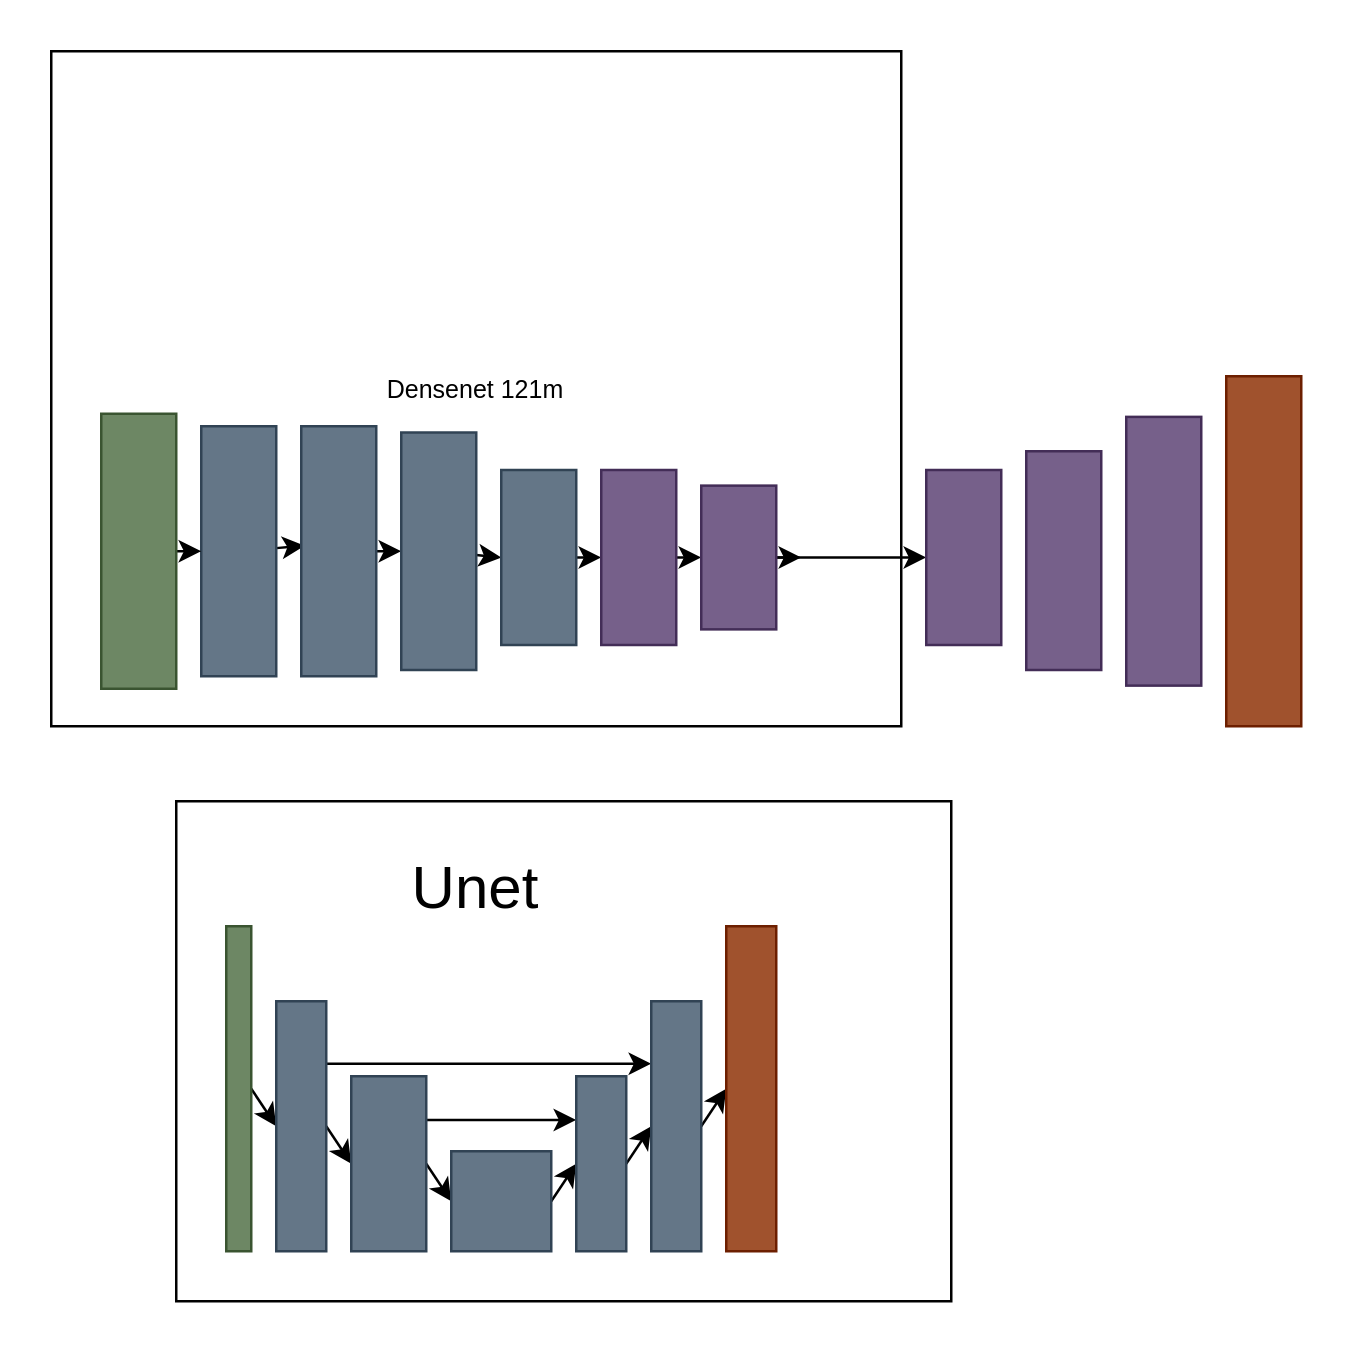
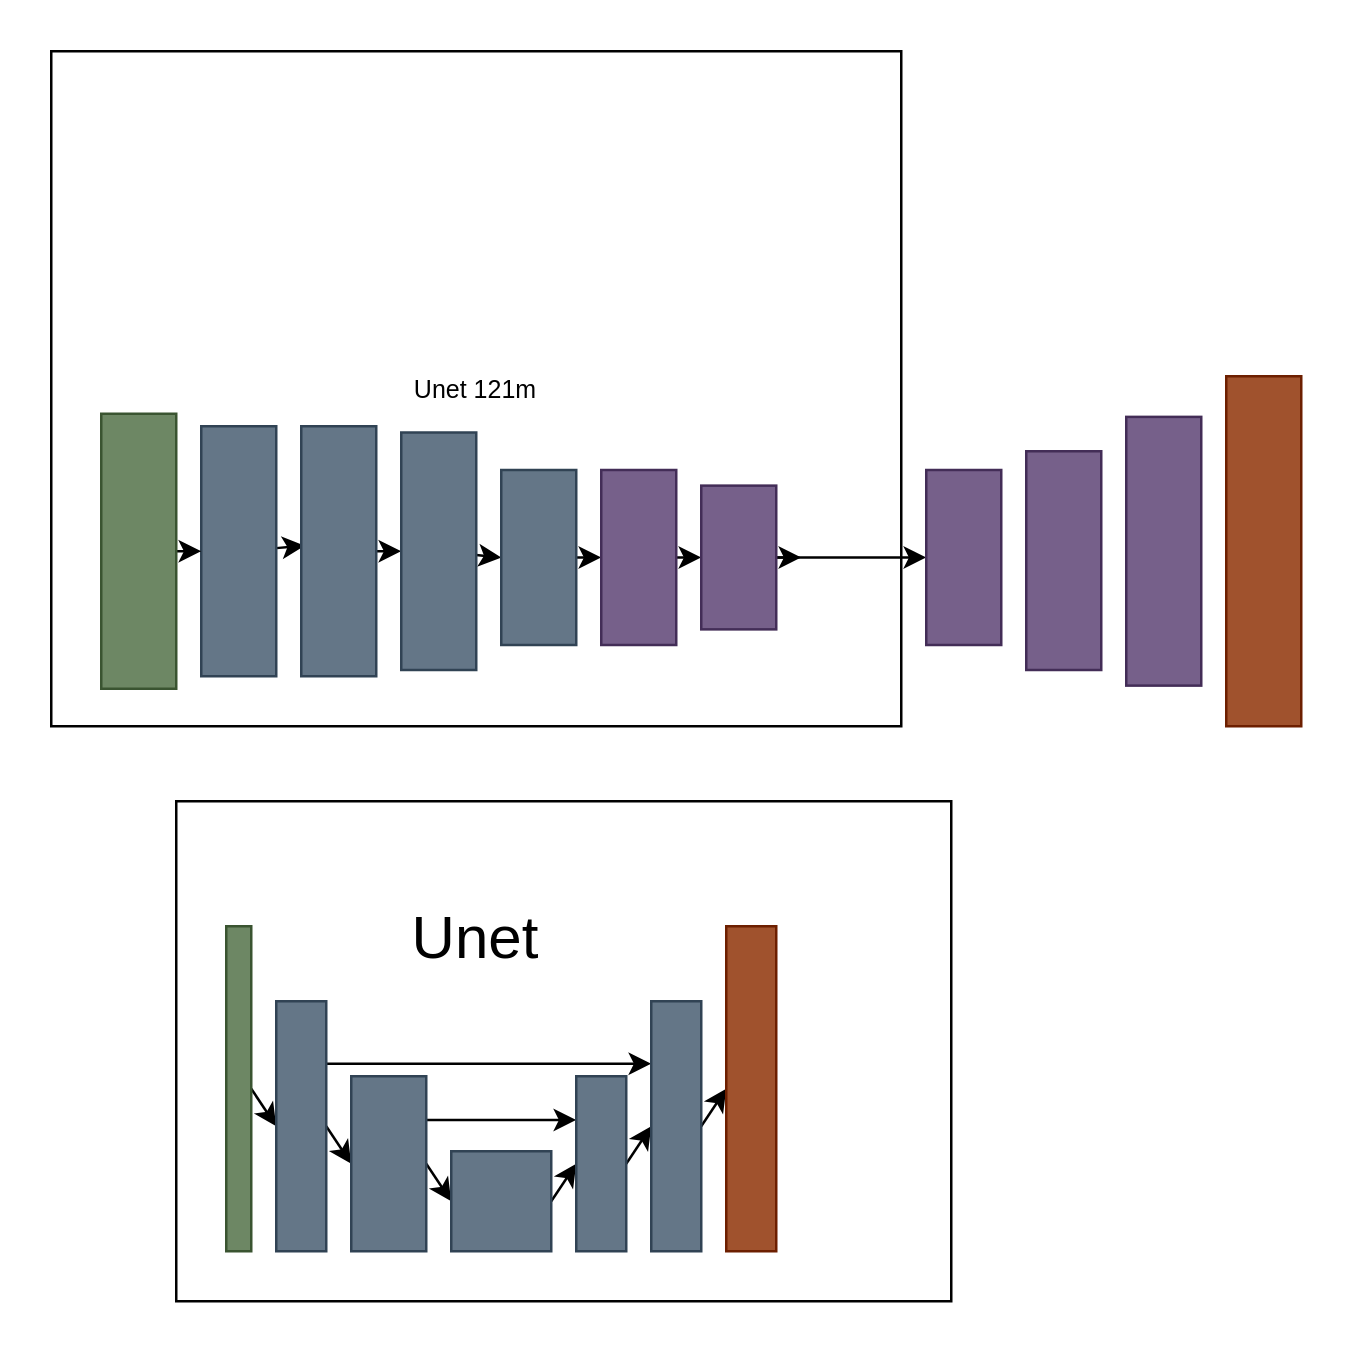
  <mxCell id="0" />
  <mxCell id="1" parent="0" />
- <mxCell id="2" value="&lt;font size=&quot;1&quot;&gt;Densenet 121m&lt;/font&gt;" style="rounded=0;whiteSpace=wrap;html=1;" vertex="1" parent="1"><mxGeometry x="20" y="20" width="340" height="270" as="geometry" /></mxCell>
+ <mxCell id="2" value="&lt;font size=&quot;1&quot;&gt;Unet 121m&lt;/font&gt;" style="rounded=0;whiteSpace=wrap;html=1;" vertex="1" parent="1"><mxGeometry x="20" y="20" width="340" height="270" as="geometry" /></mxCell>
  <mxCell id="3" style="edgeStyle=none;html=1;entryX=0.047;entryY=0.478;entryDx=0;entryDy=0;entryPerimeter=0;fontSize=24;" edge="1" parent="1" source="4" target="6"><mxGeometry relative="1" as="geometry" /></mxCell>
  <mxCell id="4" value="" style="rounded=0;whiteSpace=wrap;html=1;fontSize=24;fillColor=#647687;fontColor=#ffffff;strokeColor=#314354;" vertex="1" parent="1"><mxGeometry x="80" y="170" width="30" height="100" as="geometry" /></mxCell>
  <mxCell id="5" style="edgeStyle=none;html=1;entryX=0;entryY=0.5;entryDx=0;entryDy=0;fontSize=24;" edge="1" parent="1" source="6" target="8"><mxGeometry relative="1" as="geometry" /></mxCell>
  <mxCell id="6" value="" style="rounded=0;whiteSpace=wrap;html=1;fontSize=24;fillColor=#647687;fontColor=#ffffff;strokeColor=#314354;" vertex="1" parent="1"><mxGeometry x="120" y="170" width="30" height="100" as="geometry" /></mxCell>
  <mxCell id="7" style="edgeStyle=none;html=1;entryX=0;entryY=0.5;entryDx=0;entryDy=0;fontSize=24;" edge="1" parent="1" source="8" target="12"><mxGeometry relative="1" as="geometry" /></mxCell>
  <mxCell id="8" value="" style="rounded=0;whiteSpace=wrap;html=1;fontSize=24;fillColor=#647687;fontColor=#ffffff;strokeColor=#314354;" vertex="1" parent="1"><mxGeometry x="160" y="172.5" width="30" height="95" as="geometry" /></mxCell>
  <mxCell id="9" style="edgeStyle=none;html=1;entryX=0;entryY=0.5;entryDx=0;entryDy=0;fontSize=24;" edge="1" parent="1" source="10" target="4"><mxGeometry relative="1" as="geometry" /></mxCell>
  <mxCell id="10" value="" style="rounded=0;whiteSpace=wrap;html=1;fontSize=24;fillColor=#6d8764;fontColor=#ffffff;strokeColor=#3A5431;" vertex="1" parent="1"><mxGeometry x="40" y="165" width="30" height="110" as="geometry" /></mxCell>
  <mxCell id="11" style="edgeStyle=none;html=1;entryX=0;entryY=0.5;entryDx=0;entryDy=0;fontSize=24;" edge="1" parent="1" source="12" target="14"><mxGeometry relative="1" as="geometry" /></mxCell>
  <mxCell id="12" value="" style="rounded=0;whiteSpace=wrap;html=1;fontSize=24;fillColor=#647687;fontColor=#ffffff;strokeColor=#314354;" vertex="1" parent="1"><mxGeometry x="200" y="187.5" width="30" height="70" as="geometry" /></mxCell>
  <mxCell id="13" style="edgeStyle=none;html=1;entryX=0;entryY=0.5;entryDx=0;entryDy=0;fontSize=24;" edge="1" parent="1" source="14" target="17"><mxGeometry relative="1" as="geometry" /></mxCell>
  <mxCell id="14" value="" style="rounded=0;whiteSpace=wrap;html=1;fontSize=24;fillColor=#76608a;fontColor=#ffffff;strokeColor=#432D57;" vertex="1" parent="1"><mxGeometry x="240" y="187.5" width="30" height="70" as="geometry" /></mxCell>
  <mxCell id="15" style="edgeStyle=none;html=1;entryX=0;entryY=0.5;entryDx=0;entryDy=0;fontSize=24;" edge="1" parent="1" source="17"><mxGeometry relative="1" as="geometry"><mxPoint x="320" y="222.5" as="targetPoint" /></mxGeometry></mxCell>
  <mxCell id="16" style="edgeStyle=none;html=1;fontSize=24;" edge="1" parent="1" source="17"><mxGeometry relative="1" as="geometry"><mxPoint x="370" y="222.5" as="targetPoint" /></mxGeometry></mxCell>
  <mxCell id="17" value="" style="rounded=0;whiteSpace=wrap;html=1;fontSize=24;fillColor=#76608a;fontColor=#ffffff;strokeColor=#432D57;" vertex="1" parent="1"><mxGeometry x="280" y="193.75" width="30" height="57.5" as="geometry" /></mxCell>
  <mxCell id="18" value="" style="rounded=0;whiteSpace=wrap;html=1;fontSize=24;" vertex="1" parent="1"><mxGeometry x="70" y="320" width="310" height="200" as="geometry" /></mxCell>
- <mxCell id="19" value="Unet" style="text;html=1;strokeColor=none;fillColor=none;align=center;verticalAlign=middle;whiteSpace=wrap;rounded=0;fontSize=24;" vertex="1" parent="1"><mxGeometry x="160" y="340" width="60" height="30" as="geometry" /></mxCell>
+ <mxCell id="19" value="Unet" style="text;html=1;strokeColor=none;fillColor=none;align=center;verticalAlign=middle;whiteSpace=wrap;rounded=0;fontSize=24;" vertex="1" parent="1"><mxGeometry x="160" y="360" width="60" height="30" as="geometry" /></mxCell>
  <mxCell id="20" style="edgeStyle=none;html=1;exitX=1;exitY=0.5;exitDx=0;exitDy=0;entryX=0;entryY=0.5;entryDx=0;entryDy=0;fontSize=24;" edge="1" parent="1" source="21" target="24"><mxGeometry relative="1" as="geometry" /></mxCell>
  <mxCell id="21" value="" style="rounded=0;whiteSpace=wrap;html=1;fontSize=24;fillColor=#6d8764;fontColor=#ffffff;strokeColor=#3A5431;" vertex="1" parent="1"><mxGeometry x="90" y="370" width="10" height="130" as="geometry" /></mxCell>
  <mxCell id="22" style="edgeStyle=none;html=1;exitX=1;exitY=0.25;exitDx=0;exitDy=0;entryX=0;entryY=0.25;entryDx=0;entryDy=0;fontSize=24;" edge="1" parent="1" source="24" target="33"><mxGeometry relative="1" as="geometry" /></mxCell>
  <mxCell id="23" style="edgeStyle=none;html=1;exitX=1;exitY=0.5;exitDx=0;exitDy=0;entryX=0;entryY=0.5;entryDx=0;entryDy=0;fontSize=24;" edge="1" parent="1" source="24" target="27"><mxGeometry relative="1" as="geometry" /></mxCell>
  <mxCell id="24" value="" style="rounded=0;whiteSpace=wrap;html=1;fontSize=24;fillColor=#647687;fontColor=#ffffff;strokeColor=#314354;" vertex="1" parent="1"><mxGeometry x="110" y="400" width="20" height="100" as="geometry" /></mxCell>
  <mxCell id="25" style="edgeStyle=none;html=1;exitX=1;exitY=0.25;exitDx=0;exitDy=0;entryX=0;entryY=0.25;entryDx=0;entryDy=0;fontSize=24;" edge="1" parent="1" source="27" target="31"><mxGeometry relative="1" as="geometry" /></mxCell>
  <mxCell id="26" style="edgeStyle=none;html=1;exitX=1;exitY=0.5;exitDx=0;exitDy=0;entryX=0;entryY=0.5;entryDx=0;entryDy=0;fontSize=24;" edge="1" parent="1" source="27" target="29"><mxGeometry relative="1" as="geometry" /></mxCell>
  <mxCell id="27" value="" style="rounded=0;whiteSpace=wrap;html=1;fontSize=24;fillColor=#647687;fontColor=#ffffff;strokeColor=#314354;" vertex="1" parent="1"><mxGeometry x="140" y="430" width="30" height="70" as="geometry" /></mxCell>
  <mxCell id="28" style="edgeStyle=none;html=1;exitX=1;exitY=0.5;exitDx=0;exitDy=0;entryX=0;entryY=0.5;entryDx=0;entryDy=0;fontSize=24;" edge="1" parent="1" source="29" target="31"><mxGeometry relative="1" as="geometry" /></mxCell>
  <mxCell id="29" value="" style="rounded=0;whiteSpace=wrap;html=1;fontSize=24;fillColor=#647687;fontColor=#ffffff;strokeColor=#314354;" vertex="1" parent="1"><mxGeometry x="180" y="460" width="40" height="40" as="geometry" /></mxCell>
  <mxCell id="30" style="edgeStyle=none;html=1;exitX=1;exitY=0.5;exitDx=0;exitDy=0;entryX=0;entryY=0.5;entryDx=0;entryDy=0;fontSize=24;" edge="1" parent="1" source="31" target="33"><mxGeometry relative="1" as="geometry" /></mxCell>
  <mxCell id="31" value="" style="rounded=0;whiteSpace=wrap;html=1;fontSize=24;fillColor=#647687;fontColor=#ffffff;strokeColor=#314354;" vertex="1" parent="1"><mxGeometry x="230" y="430" width="20" height="70" as="geometry" /></mxCell>
  <mxCell id="32" style="edgeStyle=none;html=1;exitX=1;exitY=0.5;exitDx=0;exitDy=0;entryX=0;entryY=0.5;entryDx=0;entryDy=0;fontSize=24;" edge="1" parent="1" source="33" target="34"><mxGeometry relative="1" as="geometry" /></mxCell>
  <mxCell id="33" value="" style="rounded=0;whiteSpace=wrap;html=1;fontSize=24;fillColor=#647687;fontColor=#ffffff;strokeColor=#314354;" vertex="1" parent="1"><mxGeometry x="260" y="400" width="20" height="100" as="geometry" /></mxCell>
  <mxCell id="34" value="" style="rounded=0;whiteSpace=wrap;html=1;fontSize=24;fillColor=#a0522d;fontColor=#ffffff;strokeColor=#6D1F00;" vertex="1" parent="1"><mxGeometry x="290" y="370" width="20" height="130" as="geometry" /></mxCell>
  <mxCell id="35" value="" style="rounded=0;whiteSpace=wrap;html=1;fontSize=24;fillColor=#76608a;fontColor=#ffffff;strokeColor=#432D57;" vertex="1" parent="1"><mxGeometry x="370" y="187.5" width="30" height="70" as="geometry" /></mxCell>
  <mxCell id="36" value="" style="rounded=0;whiteSpace=wrap;html=1;fontSize=24;fillColor=#76608a;fontColor=#ffffff;strokeColor=#432D57;" vertex="1" parent="1"><mxGeometry x="410" y="180" width="30" height="87.5" as="geometry" /></mxCell>
  <mxCell id="37" value="" style="rounded=0;whiteSpace=wrap;html=1;fontSize=24;fillColor=#76608a;fontColor=#ffffff;strokeColor=#432D57;" vertex="1" parent="1"><mxGeometry x="450" y="166.25" width="30" height="107.5" as="geometry" /></mxCell>
  <mxCell id="38" value="" style="rounded=0;whiteSpace=wrap;html=1;fontSize=24;fillColor=#a0522d;fontColor=#ffffff;strokeColor=#6D1F00;" vertex="1" parent="1"><mxGeometry x="490" y="150" width="30" height="140" as="geometry" /></mxCell>
